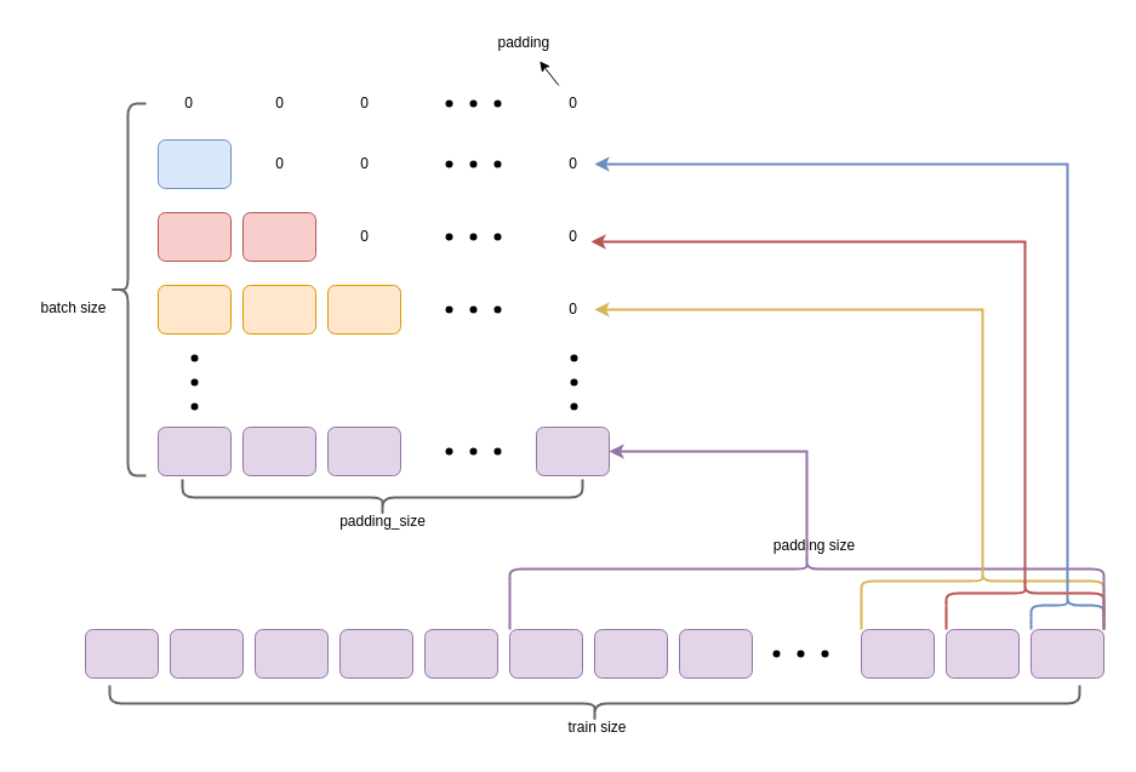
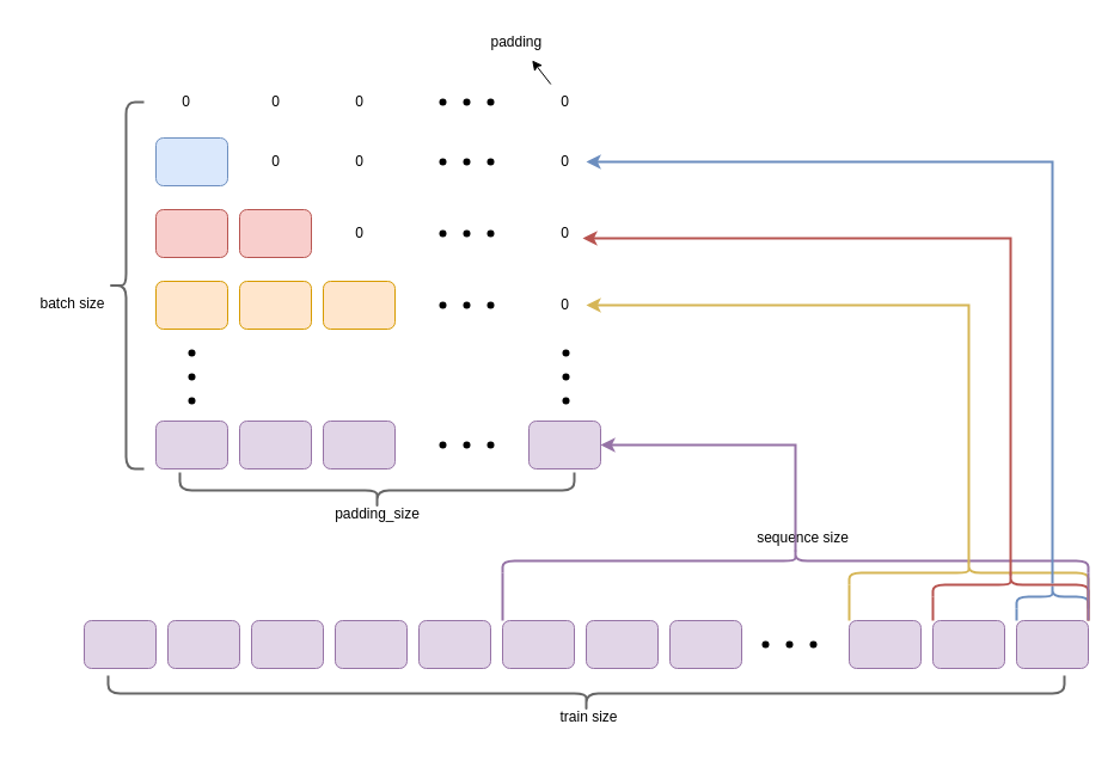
  <mxCell id="0" />
  <mxCell id="1" parent="0" />
  <mxCell id="2" value="" style="rounded=1;whiteSpace=wrap;html=1;fillColor=#e1d5e7;strokeColor=#9673a6;" parent="1" vertex="1"><mxGeometry x="70" y="519" width="60" height="40" as="geometry" /></mxCell>
  <mxCell id="3" value="" style="rounded=1;whiteSpace=wrap;html=1;fillColor=#e1d5e7;strokeColor=#9673a6;" parent="1" vertex="1"><mxGeometry x="140" y="519" width="60" height="40" as="geometry" /></mxCell>
  <mxCell id="4" value="" style="rounded=1;whiteSpace=wrap;html=1;fillColor=#e1d5e7;strokeColor=#9673a6;" parent="1" vertex="1"><mxGeometry x="210" y="519" width="60" height="40" as="geometry" /></mxCell>
  <mxCell id="5" value="" style="rounded=1;whiteSpace=wrap;html=1;fillColor=#e1d5e7;strokeColor=#9673a6;" parent="1" vertex="1"><mxGeometry x="280" y="519" width="60" height="40" as="geometry" /></mxCell>
  <mxCell id="6" value="" style="rounded=1;whiteSpace=wrap;html=1;fillColor=#e1d5e7;strokeColor=#9673a6;" parent="1" vertex="1"><mxGeometry x="350" y="519" width="60" height="40" as="geometry" /></mxCell>
  <mxCell id="7" value="" style="rounded=1;whiteSpace=wrap;html=1;fillColor=#e1d5e7;strokeColor=#9673a6;" parent="1" vertex="1"><mxGeometry x="420" y="519" width="60" height="40" as="geometry" /></mxCell>
  <mxCell id="8" value="" style="rounded=1;whiteSpace=wrap;html=1;fillColor=#e1d5e7;strokeColor=#9673a6;" parent="1" vertex="1"><mxGeometry x="490" y="519" width="60" height="40" as="geometry" /></mxCell>
  <mxCell id="9" value="" style="rounded=1;whiteSpace=wrap;html=1;fillColor=#e1d5e7;strokeColor=#9673a6;" parent="1" vertex="1"><mxGeometry x="560" y="519" width="60" height="40" as="geometry" /></mxCell>
  <mxCell id="10" value="" style="rounded=1;whiteSpace=wrap;html=1;fillColor=#e1d5e7;strokeColor=#9673a6;" parent="1" vertex="1"><mxGeometry x="710" y="519" width="60" height="40" as="geometry" /></mxCell>
  <mxCell id="11" value="" style="rounded=1;whiteSpace=wrap;html=1;fillColor=#e1d5e7;strokeColor=#9673a6;" parent="1" vertex="1"><mxGeometry x="780" y="519" width="60" height="40" as="geometry" /></mxCell>
  <mxCell id="12" value="" style="rounded=1;whiteSpace=wrap;html=1;fillColor=#e1d5e7;strokeColor=#9673a6;" parent="1" vertex="1"><mxGeometry x="850" y="519" width="60" height="40" as="geometry" /></mxCell>
  <mxCell id="13" value="" style="shape=waypoint;sketch=0;size=6;pointerEvents=1;points=[];fillColor=none;resizable=0;rotatable=0;perimeter=centerPerimeter;snapToPoint=1;" parent="1" vertex="1"><mxGeometry x="620" y="519" width="40" height="40" as="geometry" /></mxCell>
  <mxCell id="14" value="" style="shape=waypoint;sketch=0;size=6;pointerEvents=1;points=[];fillColor=none;resizable=0;rotatable=0;perimeter=centerPerimeter;snapToPoint=1;" parent="1" vertex="1"><mxGeometry x="640" y="519" width="40" height="40" as="geometry" /></mxCell>
  <mxCell id="15" value="" style="shape=waypoint;sketch=0;size=6;pointerEvents=1;points=[];fillColor=none;resizable=0;rotatable=0;perimeter=centerPerimeter;snapToPoint=1;" parent="1" vertex="1"><mxGeometry x="660" y="519" width="40" height="40" as="geometry" /></mxCell>
  <mxCell id="16" value="" style="shape=curlyBracket;whiteSpace=wrap;html=1;rounded=1;flipH=1;labelPosition=right;verticalLabelPosition=middle;align=left;verticalAlign=middle;direction=north;fillColor=#dae8fc;strokeColor=#6c8ebf;strokeWidth=2;flipV=1;" parent="1" vertex="1"><mxGeometry x="850" y="489" width="60" height="20" as="geometry" /></mxCell>
  <mxCell id="17" value="" style="shape=curlyBracket;whiteSpace=wrap;html=1;rounded=1;flipH=1;labelPosition=right;verticalLabelPosition=middle;align=left;verticalAlign=middle;direction=north;fillColor=#fff2cc;strokeColor=#d6b656;strokeWidth=2;flipV=1;" parent="1" vertex="1"><mxGeometry x="710" y="469" width="200" height="20" as="geometry" /></mxCell>
- <mxCell id="18" value="padding size" style="text;html=1;align=center;verticalAlign=middle;resizable=0;points=[];autosize=1;strokeColor=none;fillColor=none;" parent="1" vertex="1"><mxGeometry x="621" y="435" width="100" height="30" as="geometry" /></mxCell>
+ <mxCell id="18" value="sequence size" style="text;html=1;align=center;verticalAlign=middle;resizable=0;points=[];autosize=1;strokeColor=none;fillColor=none;" parent="1" vertex="1"><mxGeometry x="621" y="435" width="100" height="30" as="geometry" /></mxCell>
  <mxCell id="19" value="" style="line;strokeWidth=2;direction=south;html=1;fillColor=#fff2cc;strokeColor=#d6b656;" parent="1" vertex="1"><mxGeometry x="705" y="489" width="10" height="30" as="geometry" /></mxCell>
  <mxCell id="20" value="" style="line;strokeWidth=2;direction=south;html=1;fillColor=#fff2cc;strokeColor=#d6b656;" parent="1" vertex="1"><mxGeometry x="905" y="489" width="10" height="30" as="geometry" /></mxCell>
  <mxCell id="21" value="" style="line;strokeWidth=2;direction=south;html=1;fillColor=#dae8fc;strokeColor=#6c8ebf;" parent="1" vertex="1"><mxGeometry x="845" y="509" width="10" height="10" as="geometry" /></mxCell>
  <mxCell id="22" value="" style="group" parent="1" vertex="1" connectable="0"><mxGeometry x="775" y="479" width="140" height="40" as="geometry" /></mxCell>
  <mxCell id="23" value="" style="shape=curlyBracket;whiteSpace=wrap;html=1;rounded=1;flipH=1;labelPosition=right;verticalLabelPosition=middle;align=left;verticalAlign=middle;direction=north;fillColor=#f8cecc;strokeColor=#b85450;strokeWidth=2;flipV=1;" parent="22" vertex="1"><mxGeometry x="5" width="130" height="20" as="geometry" /></mxCell>
  <mxCell id="24" value="" style="line;strokeWidth=2;direction=south;html=1;fillColor=#f8cecc;strokeColor=#b85450;" parent="22" vertex="1"><mxGeometry y="20" width="10" height="20" as="geometry" /></mxCell>
  <mxCell id="25" value="" style="line;strokeWidth=2;direction=south;html=1;fillColor=#f8cecc;strokeColor=#b85450;" parent="22" vertex="1"><mxGeometry x="130" y="20" width="10" height="20" as="geometry" /></mxCell>
  <mxCell id="26" value="" style="rounded=1;whiteSpace=wrap;html=1;fillColor=#dae8fc;strokeColor=#6c8ebf;" parent="1" vertex="1"><mxGeometry x="130" y="115" width="60" height="40" as="geometry" /></mxCell>
  <mxCell id="27" value="" style="rounded=1;whiteSpace=wrap;html=1;fillColor=#f8cecc;strokeColor=#b85450;" parent="1" vertex="1"><mxGeometry x="130" y="175" width="60" height="40" as="geometry" /></mxCell>
  <mxCell id="28" value="" style="rounded=1;whiteSpace=wrap;html=1;fillColor=#f8cecc;strokeColor=#b85450;" parent="1" vertex="1"><mxGeometry x="200" y="175" width="60" height="40" as="geometry" /></mxCell>
  <mxCell id="29" value="" style="rounded=1;whiteSpace=wrap;html=1;fillColor=#ffe6cc;strokeColor=#d79b00;" parent="1" vertex="1"><mxGeometry x="130" y="235" width="60" height="40" as="geometry" /></mxCell>
  <mxCell id="30" value="" style="rounded=1;whiteSpace=wrap;html=1;fillColor=#ffe6cc;strokeColor=#d79b00;" parent="1" vertex="1"><mxGeometry x="200" y="235" width="60" height="40" as="geometry" /></mxCell>
  <mxCell id="31" value="" style="rounded=1;whiteSpace=wrap;html=1;fillColor=#ffe6cc;strokeColor=#d79b00;" parent="1" vertex="1"><mxGeometry x="270" y="235" width="60" height="40" as="geometry" /></mxCell>
  <mxCell id="32" value="" style="rounded=1;whiteSpace=wrap;html=1;fillColor=#e1d5e7;strokeColor=#9673a6;" parent="1" vertex="1"><mxGeometry x="130" y="352" width="60" height="40" as="geometry" /></mxCell>
  <mxCell id="33" value="" style="rounded=1;whiteSpace=wrap;html=1;fillColor=#e1d5e7;strokeColor=#9673a6;" parent="1" vertex="1"><mxGeometry x="200" y="352" width="60" height="40" as="geometry" /></mxCell>
  <mxCell id="34" value="" style="rounded=1;whiteSpace=wrap;html=1;fillColor=#e1d5e7;strokeColor=#9673a6;" parent="1" vertex="1"><mxGeometry x="270" y="352" width="60" height="40" as="geometry" /></mxCell>
  <mxCell id="35" value="" style="shape=waypoint;sketch=0;size=6;pointerEvents=1;points=[];fillColor=none;resizable=0;rotatable=0;perimeter=centerPerimeter;snapToPoint=1;" parent="1" vertex="1"><mxGeometry x="140" y="275" width="40" height="40" as="geometry" /></mxCell>
  <mxCell id="36" value="" style="shape=waypoint;sketch=0;size=6;pointerEvents=1;points=[];fillColor=none;resizable=0;rotatable=0;perimeter=centerPerimeter;snapToPoint=1;" parent="1" vertex="1"><mxGeometry x="140" y="295" width="40" height="40" as="geometry" /></mxCell>
  <mxCell id="37" value="" style="shape=waypoint;sketch=0;size=6;pointerEvents=1;points=[];fillColor=none;resizable=0;rotatable=0;perimeter=centerPerimeter;snapToPoint=1;" parent="1" vertex="1"><mxGeometry x="140" y="315" width="40" height="40" as="geometry" /></mxCell>
  <mxCell id="38" value="" style="shape=waypoint;sketch=0;size=6;pointerEvents=1;points=[];fillColor=none;resizable=0;rotatable=0;perimeter=centerPerimeter;snapToPoint=1;" parent="1" vertex="1"><mxGeometry x="350" y="352" width="40" height="40" as="geometry" /></mxCell>
  <mxCell id="39" value="" style="shape=waypoint;sketch=0;size=6;pointerEvents=1;points=[];fillColor=none;resizable=0;rotatable=0;perimeter=centerPerimeter;snapToPoint=1;" parent="1" vertex="1"><mxGeometry x="370" y="352" width="40" height="40" as="geometry" /></mxCell>
  <mxCell id="40" value="" style="shape=waypoint;sketch=0;size=6;pointerEvents=1;points=[];fillColor=none;resizable=0;rotatable=0;perimeter=centerPerimeter;snapToPoint=1;" parent="1" vertex="1"><mxGeometry x="390" y="352" width="40" height="40" as="geometry" /></mxCell>
  <mxCell id="41" value="" style="rounded=1;whiteSpace=wrap;html=1;fillColor=#e1d5e7;strokeColor=#9673a6;" parent="1" vertex="1"><mxGeometry x="442" y="352" width="60" height="40" as="geometry" /></mxCell>
  <mxCell id="42" value="" style="shape=curlyBracket;whiteSpace=wrap;html=1;rounded=1;flipH=1;labelPosition=right;verticalLabelPosition=middle;align=left;verticalAlign=middle;direction=north;fillColor=#f5f5f5;strokeColor=#666666;strokeWidth=2;fontColor=#333333;" parent="1" vertex="1"><mxGeometry x="150" y="395" width="330" height="30" as="geometry" /></mxCell>
  <mxCell id="43" value="0" style="text;html=1;align=center;verticalAlign=middle;resizable=0;points=[];autosize=1;strokeColor=none;fillColor=none;" parent="1" vertex="1"><mxGeometry x="215" y="120" width="30" height="30" as="geometry" /></mxCell>
  <mxCell id="44" value="0" style="text;html=1;align=center;verticalAlign=middle;resizable=0;points=[];autosize=1;strokeColor=none;fillColor=none;" parent="1" vertex="1"><mxGeometry x="285" y="120" width="30" height="30" as="geometry" /></mxCell>
  <mxCell id="45" value="0" style="text;html=1;align=center;verticalAlign=middle;resizable=0;points=[];autosize=1;strokeColor=none;fillColor=none;" parent="1" vertex="1"><mxGeometry x="285" y="180" width="30" height="30" as="geometry" /></mxCell>
  <mxCell id="46" value="0" style="text;html=1;align=center;verticalAlign=middle;resizable=0;points=[];autosize=1;strokeColor=none;fillColor=none;" parent="1" vertex="1"><mxGeometry x="457" y="120" width="30" height="30" as="geometry" /></mxCell>
  <mxCell id="47" value="0" style="text;html=1;align=center;verticalAlign=middle;resizable=0;points=[];autosize=1;strokeColor=none;fillColor=none;" parent="1" vertex="1"><mxGeometry x="457" y="180" width="30" height="30" as="geometry" /></mxCell>
  <mxCell id="48" value="0" style="text;html=1;align=center;verticalAlign=middle;resizable=0;points=[];autosize=1;strokeColor=none;fillColor=none;" parent="1" vertex="1"><mxGeometry x="457" y="240" width="30" height="30" as="geometry" /></mxCell>
  <mxCell id="49" value="" style="shape=waypoint;sketch=0;size=6;pointerEvents=1;points=[];fillColor=none;resizable=0;rotatable=0;perimeter=centerPerimeter;snapToPoint=1;" parent="1" vertex="1"><mxGeometry x="350" y="235" width="40" height="40" as="geometry" /></mxCell>
  <mxCell id="50" value="" style="shape=waypoint;sketch=0;size=6;pointerEvents=1;points=[];fillColor=none;resizable=0;rotatable=0;perimeter=centerPerimeter;snapToPoint=1;" parent="1" vertex="1"><mxGeometry x="370" y="235" width="40" height="40" as="geometry" /></mxCell>
  <mxCell id="51" value="" style="shape=waypoint;sketch=0;size=6;pointerEvents=1;points=[];fillColor=none;resizable=0;rotatable=0;perimeter=centerPerimeter;snapToPoint=1;" parent="1" vertex="1"><mxGeometry x="390" y="235" width="40" height="40" as="geometry" /></mxCell>
  <mxCell id="52" value="" style="shape=waypoint;sketch=0;size=6;pointerEvents=1;points=[];fillColor=none;resizable=0;rotatable=0;perimeter=centerPerimeter;snapToPoint=1;" parent="1" vertex="1"><mxGeometry x="350" y="175" width="40" height="40" as="geometry" /></mxCell>
  <mxCell id="53" value="" style="shape=waypoint;sketch=0;size=6;pointerEvents=1;points=[];fillColor=none;resizable=0;rotatable=0;perimeter=centerPerimeter;snapToPoint=1;" parent="1" vertex="1"><mxGeometry x="370" y="175" width="40" height="40" as="geometry" /></mxCell>
  <mxCell id="54" value="" style="shape=waypoint;sketch=0;size=6;pointerEvents=1;points=[];fillColor=none;resizable=0;rotatable=0;perimeter=centerPerimeter;snapToPoint=1;" parent="1" vertex="1"><mxGeometry x="390" y="175" width="40" height="40" as="geometry" /></mxCell>
  <mxCell id="55" value="" style="shape=waypoint;sketch=0;size=6;pointerEvents=1;points=[];fillColor=none;resizable=0;rotatable=0;perimeter=centerPerimeter;snapToPoint=1;" parent="1" vertex="1"><mxGeometry x="350" y="115" width="40" height="40" as="geometry" /></mxCell>
  <mxCell id="56" value="" style="shape=waypoint;sketch=0;size=6;pointerEvents=1;points=[];fillColor=none;resizable=0;rotatable=0;perimeter=centerPerimeter;snapToPoint=1;" parent="1" vertex="1"><mxGeometry x="370" y="115" width="40" height="40" as="geometry" /></mxCell>
  <mxCell id="57" value="" style="shape=waypoint;sketch=0;size=6;pointerEvents=1;points=[];fillColor=none;resizable=0;rotatable=0;perimeter=centerPerimeter;snapToPoint=1;" parent="1" vertex="1"><mxGeometry x="390" y="115" width="40" height="40" as="geometry" /></mxCell>
  <mxCell id="58" value="" style="shape=waypoint;sketch=0;size=6;pointerEvents=1;points=[];fillColor=none;resizable=0;rotatable=0;perimeter=centerPerimeter;snapToPoint=1;" parent="1" vertex="1"><mxGeometry x="453" y="275" width="40" height="40" as="geometry" /></mxCell>
  <mxCell id="59" value="" style="shape=waypoint;sketch=0;size=6;pointerEvents=1;points=[];fillColor=none;resizable=0;rotatable=0;perimeter=centerPerimeter;snapToPoint=1;" parent="1" vertex="1"><mxGeometry x="453" y="295" width="40" height="40" as="geometry" /></mxCell>
  <mxCell id="60" value="" style="shape=waypoint;sketch=0;size=6;pointerEvents=1;points=[];fillColor=none;resizable=0;rotatable=0;perimeter=centerPerimeter;snapToPoint=1;" parent="1" vertex="1"><mxGeometry x="453" y="315" width="40" height="40" as="geometry" /></mxCell>
  <mxCell id="61" value="" style="shape=curlyBracket;whiteSpace=wrap;html=1;rounded=1;flipH=1;labelPosition=right;verticalLabelPosition=middle;align=left;verticalAlign=middle;direction=west;fillColor=#f5f5f5;strokeColor=#666666;strokeWidth=2;fontColor=#333333;" parent="1" vertex="1"><mxGeometry x="90" y="85" width="30" height="307" as="geometry" /></mxCell>
  <mxCell id="62" value="batch size" style="text;html=1;align=center;verticalAlign=middle;resizable=0;points=[];autosize=1;strokeColor=none;fillColor=none;" parent="1" vertex="1"><mxGeometry x="20" y="238.5" width="80" height="30" as="geometry" /></mxCell>
  <mxCell id="63" value="padding_size" style="text;html=1;align=center;verticalAlign=middle;resizable=0;points=[];autosize=1;strokeColor=none;fillColor=none;" parent="1" vertex="1"><mxGeometry x="265" y="415" width="100" height="30" as="geometry" /></mxCell>
  <mxCell id="64" value="padding&amp;nbsp;" style="text;html=1;align=center;verticalAlign=middle;resizable=0;points=[];autosize=1;strokeColor=none;fillColor=none;" parent="1" vertex="1"><mxGeometry x="398" y="20" width="70" height="30" as="geometry" /></mxCell>
  <mxCell id="65" value="0" style="text;html=1;align=center;verticalAlign=middle;resizable=0;points=[];autosize=1;strokeColor=none;fillColor=none;" parent="1" vertex="1"><mxGeometry x="215" y="70" width="30" height="30" as="geometry" /></mxCell>
  <mxCell id="66" value="0" style="text;html=1;align=center;verticalAlign=middle;resizable=0;points=[];autosize=1;strokeColor=none;fillColor=none;" parent="1" vertex="1"><mxGeometry x="285" y="70" width="30" height="30" as="geometry" /></mxCell>
  <mxCell id="67" value="0" style="text;html=1;align=center;verticalAlign=middle;resizable=0;points=[];autosize=1;strokeColor=none;fillColor=none;" parent="1" vertex="1"><mxGeometry x="457" y="70" width="30" height="30" as="geometry" /></mxCell>
  <mxCell id="68" value="" style="shape=waypoint;sketch=0;size=6;pointerEvents=1;points=[];fillColor=none;resizable=0;rotatable=0;perimeter=centerPerimeter;snapToPoint=1;" parent="1" vertex="1"><mxGeometry x="350" y="65" width="40" height="40" as="geometry" /></mxCell>
  <mxCell id="69" value="" style="shape=waypoint;sketch=0;size=6;pointerEvents=1;points=[];fillColor=none;resizable=0;rotatable=0;perimeter=centerPerimeter;snapToPoint=1;" parent="1" vertex="1"><mxGeometry x="370" y="65" width="40" height="40" as="geometry" /></mxCell>
  <mxCell id="70" value="" style="shape=waypoint;sketch=0;size=6;pointerEvents=1;points=[];fillColor=none;resizable=0;rotatable=0;perimeter=centerPerimeter;snapToPoint=1;" parent="1" vertex="1"><mxGeometry x="390" y="65" width="40" height="40" as="geometry" /></mxCell>
  <mxCell id="71" value="0" style="text;html=1;align=center;verticalAlign=middle;resizable=0;points=[];autosize=1;strokeColor=none;fillColor=none;" parent="1" vertex="1"><mxGeometry x="140" y="70" width="30" height="30" as="geometry" /></mxCell>
  <mxCell id="72" value="" style="endArrow=classic;html=1;rounded=0;" parent="1" source="67" target="64" edge="1"><mxGeometry width="50" height="50" relative="1" as="geometry"><mxPoint x="470" y="95" as="sourcePoint" /><mxPoint x="520" y="45" as="targetPoint" /></mxGeometry></mxCell>
  <mxCell id="73" style="edgeStyle=orthogonalEdgeStyle;rounded=0;orthogonalLoop=1;jettySize=auto;html=1;exitX=0.1;exitY=0.5;exitDx=0;exitDy=0;exitPerimeter=0;entryX=1;entryY=0.5;entryDx=0;entryDy=0;fillColor=#e1d5e7;strokeColor=#9673a6;strokeWidth=2;" parent="1" source="76" target="41" edge="1"><mxGeometry relative="1" as="geometry" /></mxCell>
  <mxCell id="74" value="" style="line;strokeWidth=2;direction=south;html=1;fillColor=#e1d5e7;strokeColor=#9673a6;" parent="1" vertex="1"><mxGeometry x="905" y="479" width="10" height="40" as="geometry" /></mxCell>
  <mxCell id="75" value="" style="group" parent="1" vertex="1" connectable="0"><mxGeometry x="415" y="459" width="495" height="60" as="geometry" /></mxCell>
  <mxCell id="76" value="" style="shape=curlyBracket;whiteSpace=wrap;html=1;rounded=1;flipH=1;labelPosition=right;verticalLabelPosition=middle;align=left;verticalAlign=middle;direction=north;fillColor=#e1d5e7;strokeColor=#9673a6;strokeWidth=2;flipV=1;" parent="75" vertex="1"><mxGeometry x="5" width="490" height="20" as="geometry" /></mxCell>
  <mxCell id="77" value="" style="line;strokeWidth=2;direction=south;html=1;fillColor=#e1d5e7;strokeColor=#9673a6;" parent="75" vertex="1"><mxGeometry y="20" width="10" height="40" as="geometry" /></mxCell>
  <mxCell id="78" style="edgeStyle=orthogonalEdgeStyle;rounded=0;orthogonalLoop=1;jettySize=auto;html=1;fillColor=#fff2cc;strokeColor=#d6b656;strokeWidth=2;" parent="1" edge="1"><mxGeometry relative="1" as="geometry"><mxPoint x="810" y="471" as="sourcePoint" /><mxPoint x="490" y="255" as="targetPoint" /><Array as="points"><mxPoint x="810" y="255" /></Array></mxGeometry></mxCell>
  <mxCell id="79" style="edgeStyle=orthogonalEdgeStyle;rounded=0;orthogonalLoop=1;jettySize=auto;html=1;fillColor=#f8cecc;strokeColor=#b85450;strokeWidth=2;exitX=0.1;exitY=0.5;exitDx=0;exitDy=0;exitPerimeter=0;" parent="1" source="23" edge="1"><mxGeometry relative="1" as="geometry"><mxPoint x="807" y="415" as="sourcePoint" /><mxPoint x="487" y="199" as="targetPoint" /><Array as="points"><mxPoint x="845" y="199" /></Array></mxGeometry></mxCell>
  <mxCell id="80" style="edgeStyle=orthogonalEdgeStyle;rounded=0;orthogonalLoop=1;jettySize=auto;html=1;fillColor=#dae8fc;strokeColor=#6c8ebf;strokeWidth=2;" parent="1" edge="1"><mxGeometry relative="1" as="geometry"><mxPoint x="880" y="488" as="sourcePoint" /><mxPoint x="490" y="135" as="targetPoint" /><Array as="points"><mxPoint x="880" y="135" /><mxPoint x="490" y="135" /></Array></mxGeometry></mxCell>
  <mxCell id="81" value="" style="shape=curlyBracket;whiteSpace=wrap;html=1;rounded=1;flipH=1;labelPosition=right;verticalLabelPosition=middle;align=left;verticalAlign=middle;direction=north;fillColor=#f5f5f5;strokeColor=#666666;strokeWidth=2;fontColor=#333333;" parent="1" vertex="1"><mxGeometry x="90" y="565" width="800" height="30" as="geometry" /></mxCell>
  <mxCell id="82" value="train size" style="text;html=1;align=center;verticalAlign=middle;resizable=0;points=[];autosize=1;strokeColor=none;fillColor=none;" parent="1" vertex="1"><mxGeometry x="457" y="585" width="70" height="30" as="geometry" /></mxCell>
